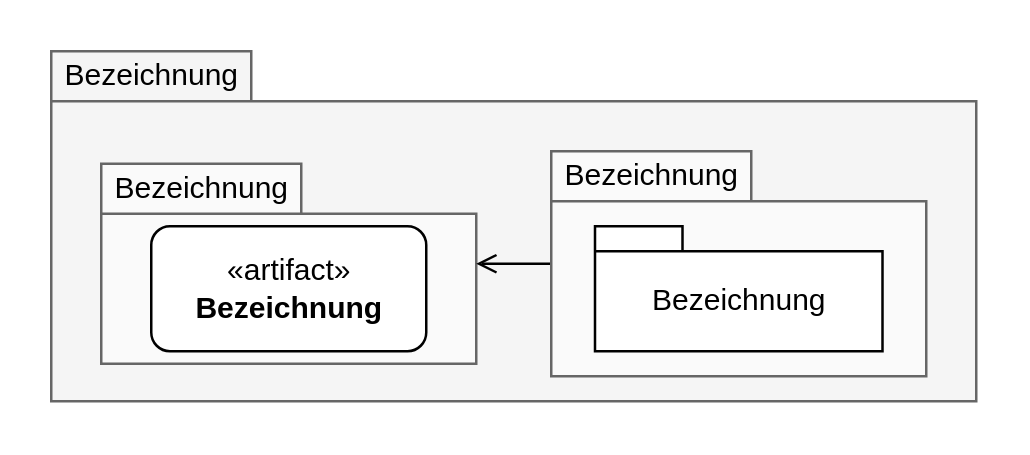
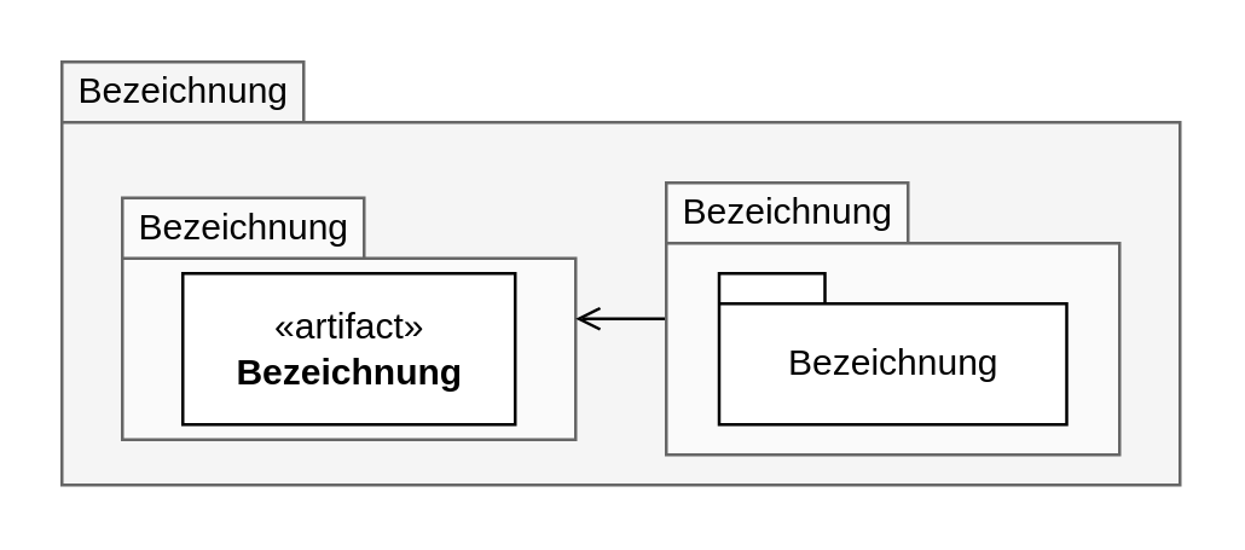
  <mxCell id="0" />
  <mxCell id="1" parent="0" />
  <mxCell id="2" value="" style="shape=folder;fontStyle=1;tabWidth=80;tabHeight=20;tabPosition=left;html=1;boundedLbl=1;fillColor=#f5f5f5;fontColor=#333333;strokeColor=#666666;" vertex="1" parent="1"><mxGeometry x="20" y="20" width="370" height="140" as="geometry" /></mxCell>
  <mxCell id="3" value="" style="shape=folder;fontStyle=1;tabWidth=80;tabHeight=20;tabPosition=left;html=1;boundedLbl=1;fillColor=#FAFAFA;fontColor=#333333;strokeColor=#666666;" vertex="1" parent="1"><mxGeometry x="40" y="65" width="150" height="80" as="geometry" /></mxCell>
  <mxCell id="4" style="edgeStyle=none;html=1;endArrow=open;endFill=0;" edge="1" parent="1" source="5" target="3"><mxGeometry relative="1" as="geometry" /></mxCell>
  <mxCell id="5" value="" style="shape=folder;fontStyle=1;tabWidth=80;tabHeight=20;tabPosition=left;html=1;boundedLbl=1;fillColor=#FAFAFA;fontColor=#333333;strokeColor=#666666;" vertex="1" parent="1"><mxGeometry x="220" y="60" width="150" height="90" as="geometry" /></mxCell>
  <mxCell id="6" value="Bezeichnung" style="text;html=1;align=center;verticalAlign=middle;resizable=0;points=[];autosize=1;strokeColor=none;fillColor=none;" vertex="1" parent="1"><mxGeometry x="20" y="20" width="80" height="20" as="geometry" /></mxCell>
  <mxCell id="7" value="Bezeichnung" style="text;html=1;align=center;verticalAlign=middle;resizable=0;points=[];autosize=1;strokeColor=none;fillColor=none;" vertex="1" parent="1"><mxGeometry x="40" y="65" width="80" height="20" as="geometry" /></mxCell>
  <mxCell id="8" value="Bezeichnung" style="text;html=1;align=center;verticalAlign=middle;resizable=0;points=[];autosize=1;strokeColor=none;fillColor=none;" vertex="1" parent="1"><mxGeometry x="220" y="60" width="80" height="20" as="geometry" /></mxCell>
  <mxCell id="9" value="" style="shape=folder;fontStyle=1;tabWidth=35;tabHeight=10;tabPosition=left;html=1;boundedLbl=1;" vertex="1" parent="1"><mxGeometry x="237.5" y="90" width="115" height="50" as="geometry" /></mxCell>
  <mxCell id="10" value="Bezeichnung" style="text;html=1;align=center;verticalAlign=middle;resizable=0;points=[];autosize=1;strokeColor=none;fillColor=none;" vertex="1" parent="1"><mxGeometry x="255" y="110" width="80" height="20" as="geometry" /></mxCell>
- <mxCell id="11" value="«artifact»&lt;br&gt;&lt;b&gt;Bezeichnung&lt;/b&gt;" style="html=1;rounded=1;" vertex="1" parent="1"><mxGeometry x="60" y="90" width="110" height="50" as="geometry" /></mxCell>
+ <mxCell id="11" value="«artifact»&lt;br&gt;&lt;b&gt;Bezeichnung&lt;/b&gt;" style="html=1;" vertex="1" parent="1"><mxGeometry x="60" y="90" width="110" height="50" as="geometry" /></mxCell>
